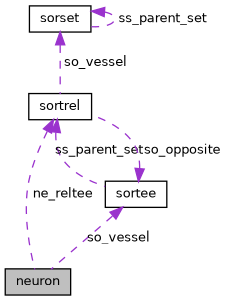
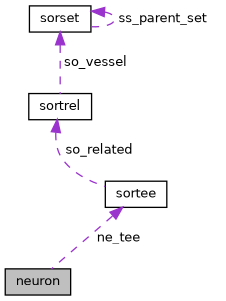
  digraph {
    node [color=black fillcolor=white fontname=Helvetica fontsize=10 shape=record style=filled]
    edge [color=darkorchid3 dir=back fontname=Helvetica fontsize=10 labelfontname=Helvetica labelfontsize=10 style=dashed]
    n1 [fillcolor=grey75 fontcolor=black height=0.2 label=neuron width=0.4]
    n2 [height=0.2 label=sortrel width=0.4]
    n3 [height=0.2 label=sortee width=0.4]
    n4 [height=0.2 label=sorset width=0.4]
-   n2 -> n1 [label=" ne_reltee"]
-   n2 -> n3 [label=" ss_parent_set"]
-   n3 -> n1 [label=" so_vessel"]
-   n3 -> n2 [label=" so_opposite"]
+   n2 -> n3 [label=" so_related"]
+   n3 -> n1 [label=" ne_tee"]
    n4 -> n2 [label=" so_vessel"]
    n4 -> n4 [label=" ss_parent_set"]
  }
